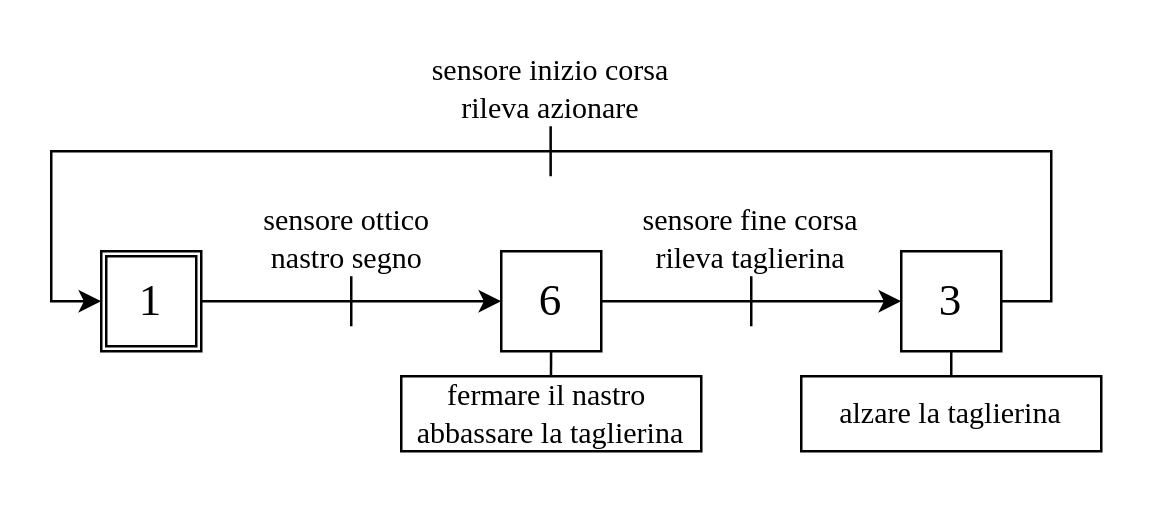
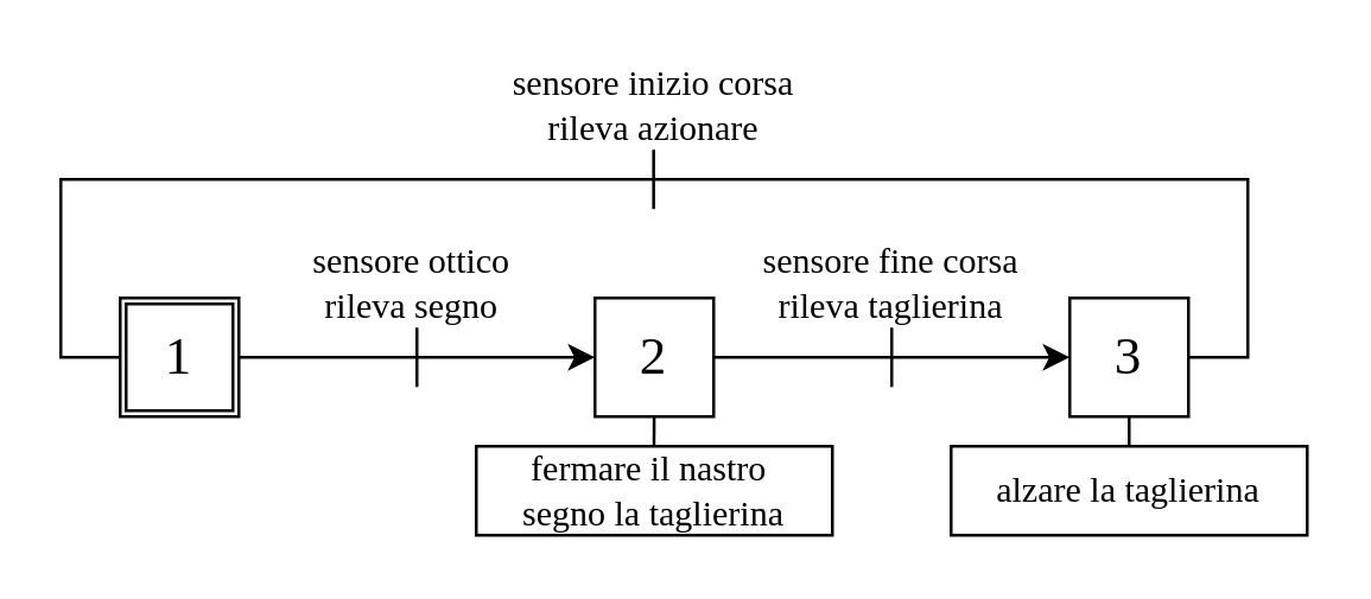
  <mxCell id="0" />
  <mxCell id="1" parent="0" />
  <mxCell id="2" style="edgeStyle=orthogonalEdgeStyle;rounded=0;orthogonalLoop=1;jettySize=auto;html=1;entryX=0;entryY=0.5;entryDx=0;entryDy=0;" edge="1" parent="1" source="3" target="7"><mxGeometry relative="1" as="geometry" /></mxCell>
- <mxCell id="3" value="6" style="rounded=0;whiteSpace=wrap;html=1;fontFamily=Times New Roman;fontSize=18;fillColor=none;" vertex="1" parent="1"><mxGeometry x="200" y="100" width="40" height="40" as="geometry" /></mxCell>
+ <mxCell id="3" value="2" style="rounded=0;whiteSpace=wrap;html=1;fontFamily=Times New Roman;fontSize=18;fillColor=none;" vertex="1" parent="1"><mxGeometry x="200" y="100" width="40" height="40" as="geometry" /></mxCell>
  <mxCell id="4" style="edgeStyle=orthogonalEdgeStyle;rounded=0;orthogonalLoop=1;jettySize=auto;html=1;entryX=0;entryY=0.5;entryDx=0;entryDy=0;" edge="1" parent="1" source="5" target="3"><mxGeometry relative="1" as="geometry" /></mxCell>
  <mxCell id="5" value="&lt;span style=&quot;font-family: &amp;quot;Times New Roman&amp;quot;; font-size: 18px;&quot;&gt;1&lt;/span&gt;" style="shape=ext;double=1;whiteSpace=wrap;html=1;aspect=fixed;" vertex="1" parent="1"><mxGeometry x="40" y="100" width="40" height="40" as="geometry" /></mxCell>
- <mxCell id="6" style="edgeStyle=orthogonalEdgeStyle;rounded=0;orthogonalLoop=1;jettySize=auto;html=1;entryX=0;entryY=0.5;entryDx=0;entryDy=0;" edge="1" parent="1" source="7" target="5"><mxGeometry relative="1" as="geometry"><Array as="points"><mxPoint x="420" y="120" /><mxPoint x="420" y="60" /><mxPoint x="20" y="60" /><mxPoint x="20" y="120" /></Array></mxGeometry></mxCell>
+ <mxCell id="6" style="edgeStyle=orthogonalEdgeStyle;rounded=0;orthogonalLoop=1;jettySize=auto;html=1;entryX=0;entryY=0.5;entryDx=0;entryDy=0;endArrow=none;" edge="1" parent="1" source="7" target="5"><mxGeometry relative="1" as="geometry"><Array as="points"><mxPoint x="420" y="120" /><mxPoint x="420" y="60" /><mxPoint x="20" y="60" /><mxPoint x="20" y="120" /></Array></mxGeometry></mxCell>
  <mxCell id="7" value="3" style="rounded=0;whiteSpace=wrap;html=1;fontFamily=Times New Roman;fontSize=18;fillColor=none;" vertex="1" parent="1"><mxGeometry x="360" y="100" width="40" height="40" as="geometry" /></mxCell>
  <mxCell id="8" value="" style="endArrow=none;html=1;rounded=0;" edge="1" parent="1"><mxGeometry width="50" height="50" relative="1" as="geometry"><mxPoint x="140" y="110" as="sourcePoint" /><mxPoint x="140" y="130" as="targetPoint" /></mxGeometry></mxCell>
  <mxCell id="9" value="" style="endArrow=none;html=1;rounded=0;" edge="1" parent="1"><mxGeometry width="50" height="50" relative="1" as="geometry"><mxPoint x="300" y="110" as="sourcePoint" /><mxPoint x="300" y="130" as="targetPoint" /></mxGeometry></mxCell>
- <mxCell id="10" value="fermare il nastro&amp;nbsp;&lt;div&gt;abbassare la taglierina&lt;/div&gt;" style="rounded=0;whiteSpace=wrap;html=1;fillColor=none;fontFamily=Times New Roman;" vertex="1" parent="1"><mxGeometry x="160" y="150" width="120" height="30" as="geometry" /></mxCell>
+ <mxCell id="10" value="fermare il nastro&amp;nbsp;&lt;div&gt;segno la taglierina&lt;/div&gt;" style="rounded=0;whiteSpace=wrap;html=1;fillColor=none;fontFamily=Times New Roman;" vertex="1" parent="1"><mxGeometry x="160" y="150" width="120" height="30" as="geometry" /></mxCell>
  <mxCell id="11" value="alzare la taglierina" style="rounded=0;whiteSpace=wrap;html=1;fillColor=none;fontFamily=Times New Roman;" vertex="1" parent="1"><mxGeometry x="320" y="150" width="120" height="30" as="geometry" /></mxCell>
  <mxCell id="12" style="edgeStyle=orthogonalEdgeStyle;rounded=0;orthogonalLoop=1;jettySize=auto;html=1;entryX=0.5;entryY=1;entryDx=0;entryDy=0;endArrow=none;endFill=0;" edge="1" parent="1"><mxGeometry relative="1" as="geometry"><mxPoint x="219.94" y="150" as="sourcePoint" /><mxPoint x="219.94" y="140" as="targetPoint" /><Array as="points"><mxPoint x="219.94" y="140" /><mxPoint x="219.94" y="140" /></Array></mxGeometry></mxCell>
  <mxCell id="13" style="edgeStyle=orthogonalEdgeStyle;rounded=0;orthogonalLoop=1;jettySize=auto;html=1;entryX=0.5;entryY=1;entryDx=0;entryDy=0;endArrow=none;endFill=0;" edge="1" parent="1"><mxGeometry relative="1" as="geometry"><mxPoint x="379.99" y="150" as="sourcePoint" /><mxPoint x="379.99" y="140" as="targetPoint" /><Array as="points"><mxPoint x="379.99" y="140" /><mxPoint x="379.99" y="140" /></Array></mxGeometry></mxCell>
- <mxCell id="14" value="sensore ottico&amp;nbsp;&lt;div&gt;nastro segno&amp;nbsp;&lt;/div&gt;" style="text;html=1;align=center;verticalAlign=middle;whiteSpace=wrap;rounded=0;fontFamily=Times New Roman;" vertex="1" parent="1"><mxGeometry x="90" y="80" width="100" height="30" as="geometry" /></mxCell>
+ <mxCell id="14" value="sensore ottico&amp;nbsp;&lt;div&gt;rileva segno&amp;nbsp;&lt;/div&gt;" style="text;html=1;align=center;verticalAlign=middle;whiteSpace=wrap;rounded=0;fontFamily=Times New Roman;" vertex="1" parent="1"><mxGeometry x="90" y="80" width="100" height="30" as="geometry" /></mxCell>
  <mxCell id="15" value="sensore fine corsa rileva taglierina" style="text;html=1;align=center;verticalAlign=middle;whiteSpace=wrap;rounded=0;fontFamily=Times New Roman;" vertex="1" parent="1"><mxGeometry x="250" y="80" width="100" height="30" as="geometry" /></mxCell>
  <mxCell id="16" value="sensore inizio corsa rileva azionare" style="text;html=1;align=center;verticalAlign=middle;whiteSpace=wrap;rounded=0;fontFamily=Times New Roman;" vertex="1" parent="1"><mxGeometry x="170" y="20" width="100" height="30" as="geometry" /></mxCell>
  <mxCell id="17" value="" style="endArrow=none;html=1;rounded=0;" edge="1" parent="1"><mxGeometry width="50" height="50" relative="1" as="geometry"><mxPoint x="219.76" y="50" as="sourcePoint" /><mxPoint x="219.76" y="70" as="targetPoint" /></mxGeometry></mxCell>
